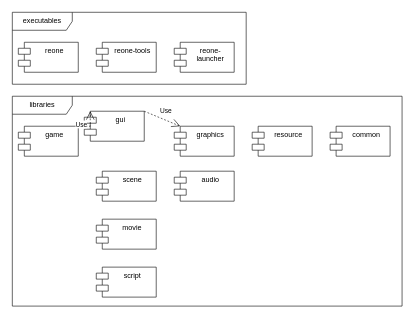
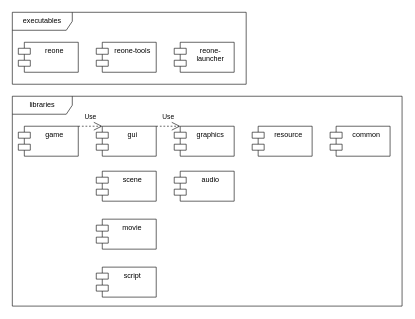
  <mxCell id="0" />
  <mxCell id="1" parent="0" />
  <mxCell id="2" value="executables" style="shape=umlFrame;whiteSpace=wrap;html=1;width=100;height=30;flipH=0;" parent="1" vertex="1"><mxGeometry x="20" y="20" width="390" height="120" as="geometry" /></mxCell>
  <mxCell id="3" value="libraries" style="shape=umlFrame;whiteSpace=wrap;html=1;width=100;height=30;" parent="1" vertex="1"><mxGeometry x="20" y="160" width="650" height="350" as="geometry" /></mxCell>
  <mxCell id="4" value="common" style="shape=module;align=left;spacingLeft=20;align=center;verticalAlign=top;html=1;" parent="1" vertex="1"><mxGeometry x="550" y="210" width="100" height="50" as="geometry" /></mxCell>
  <mxCell id="5" value="audio" style="shape=module;align=left;spacingLeft=20;align=center;verticalAlign=top;html=1;" parent="1" vertex="1"><mxGeometry x="290" y="285" width="100" height="50" as="geometry" /></mxCell>
  <mxCell id="6" value="graphics" style="shape=module;align=left;spacingLeft=20;align=center;verticalAlign=top;html=1;" parent="1" vertex="1"><mxGeometry x="290" y="210" width="100" height="50" as="geometry" /></mxCell>
  <mxCell id="7" value="resource" style="shape=module;align=left;spacingLeft=20;align=center;verticalAlign=top;html=1;" parent="1" vertex="1"><mxGeometry x="420" y="210" width="100" height="50" as="geometry" /></mxCell>
  <mxCell id="8" value="scene" style="shape=module;align=left;spacingLeft=20;align=center;verticalAlign=top;html=1;" parent="1" vertex="1"><mxGeometry x="160" y="285" width="100" height="50" as="geometry" /></mxCell>
- <mxCell id="9" value="gui" style="shape=module;align=left;spacingLeft=20;align=center;verticalAlign=top;html=1;" parent="1" vertex="1"><mxGeometry x="140" y="185" width="100" height="50" as="geometry" /></mxCell>
+ <mxCell id="9" value="gui" style="shape=module;align=left;spacingLeft=20;align=center;verticalAlign=top;html=1;" parent="1" vertex="1"><mxGeometry x="160" y="210" width="100" height="50" as="geometry" /></mxCell>
  <mxCell id="10" value="script" style="shape=module;align=left;spacingLeft=20;align=center;verticalAlign=top;html=1;" parent="1" vertex="1"><mxGeometry x="160" y="445" width="100" height="50" as="geometry" /></mxCell>
  <mxCell id="11" value="movie" style="shape=module;align=left;spacingLeft=20;align=center;verticalAlign=top;" parent="1" vertex="1"><mxGeometry x="160" y="365" width="100" height="50" as="geometry" /></mxCell>
  <mxCell id="12" value="Use" style="endArrow=open;endSize=12;dashed=1;html=1;exitX=1;exitY=0;exitDx=0;exitDy=0;entryX=0;entryY=0;entryDx=10;entryDy=0;entryPerimeter=0;" parent="1" source="9" target="6" edge="1"><mxGeometry y="15" width="160" relative="1" as="geometry"><mxPoint x="160" y="365" as="sourcePoint" /><mxPoint x="320" y="365" as="targetPoint" /><mxPoint as="offset" /></mxGeometry></mxCell>
  <mxCell id="13" value="" style="group" parent="1" vertex="1" connectable="0"><mxGeometry x="20" y="20" width="260" height="120" as="geometry" /></mxCell>
  <mxCell id="14" value="reone" style="shape=module;align=left;spacingLeft=20;align=center;verticalAlign=top;html=1;" parent="13" vertex="1"><mxGeometry x="10" y="50" width="100" height="50" as="geometry" /></mxCell>
  <mxCell id="15" value="reone-tools" style="shape=module;align=left;spacingLeft=20;align=center;verticalAlign=top;html=1;" parent="13" vertex="1"><mxGeometry x="140" y="50" width="100" height="50" as="geometry" /></mxCell>
  <mxCell id="16" value="reone-&lt;br&gt;launcher" style="shape=module;align=left;spacingLeft=20;align=center;verticalAlign=top;html=1;" parent="1" vertex="1"><mxGeometry x="290" y="70" width="100" height="50" as="geometry" /></mxCell>
  <mxCell id="17" value="game" style="shape=module;align=center;spacingLeft=20;align=center;verticalAlign=top;html=1;labelPosition=center;verticalLabelPosition=middle;" parent="1" vertex="1"><mxGeometry x="30" y="210" width="100" height="50" as="geometry" /></mxCell>
  <mxCell id="18" value="Use" style="endArrow=open;endSize=12;dashed=1;html=1;rounded=0;edgeStyle=orthogonalEdgeStyle;exitX=1;exitY=0;exitDx=0;exitDy=0;entryX=0;entryY=0;entryDx=10;entryDy=0;entryPerimeter=0;" parent="1" target="9" edge="1"><mxGeometry x="0.003" y="15" width="160" relative="1" as="geometry"><mxPoint x="130" y="210" as="sourcePoint" /><mxPoint x="320" y="185" as="targetPoint" /><Array as="points"><mxPoint x="150" y="210" /><mxPoint x="150" y="210" /></Array><mxPoint as="offset" /></mxGeometry></mxCell>
